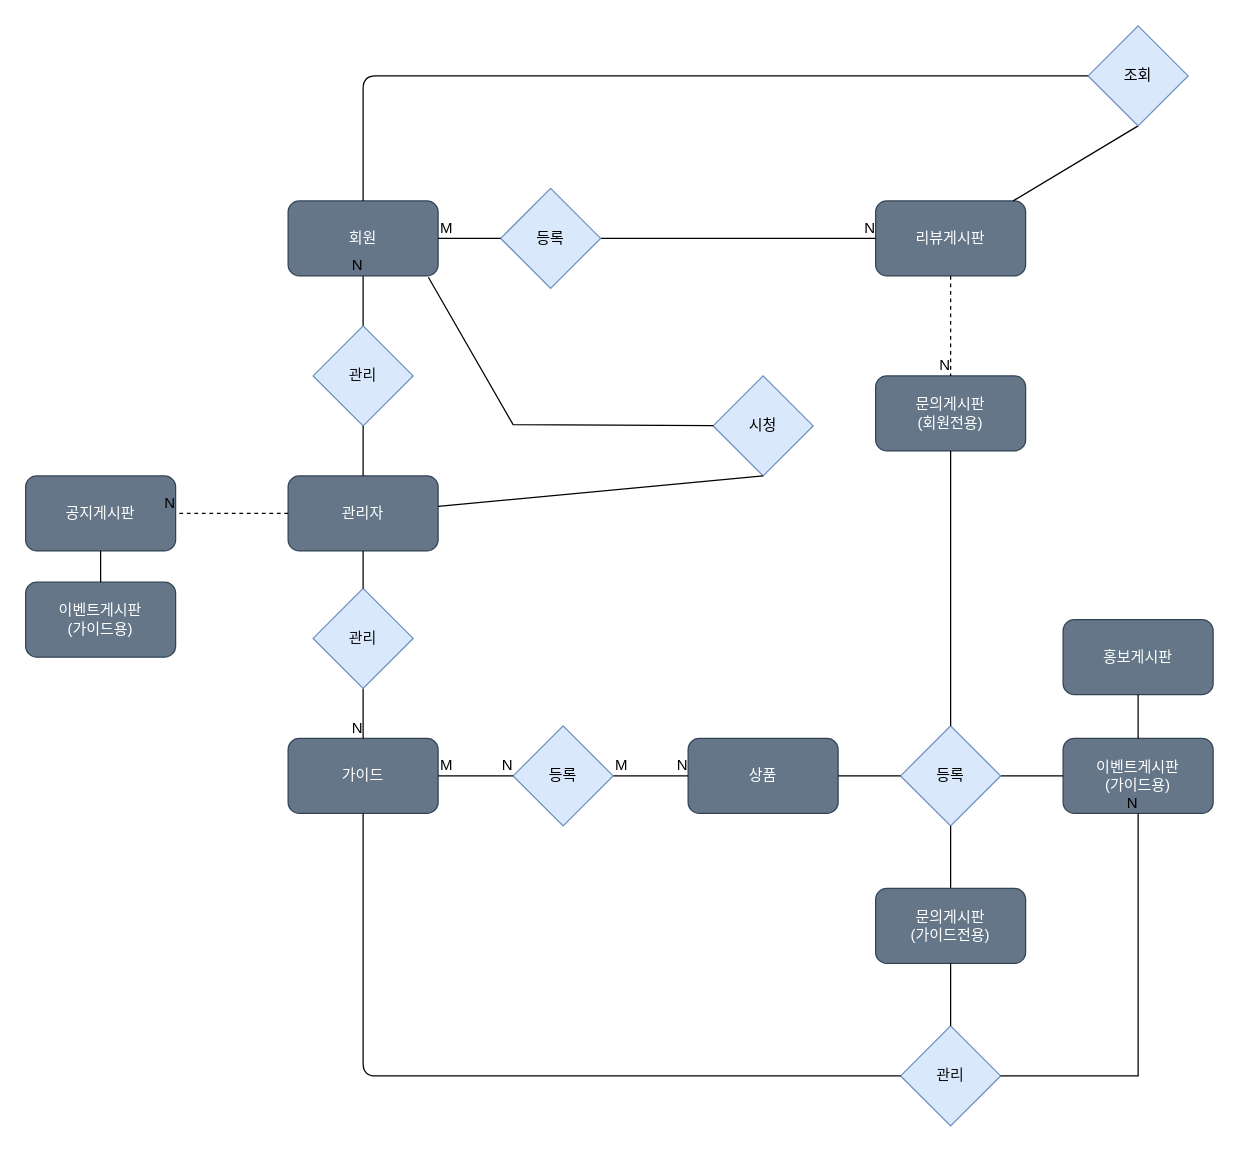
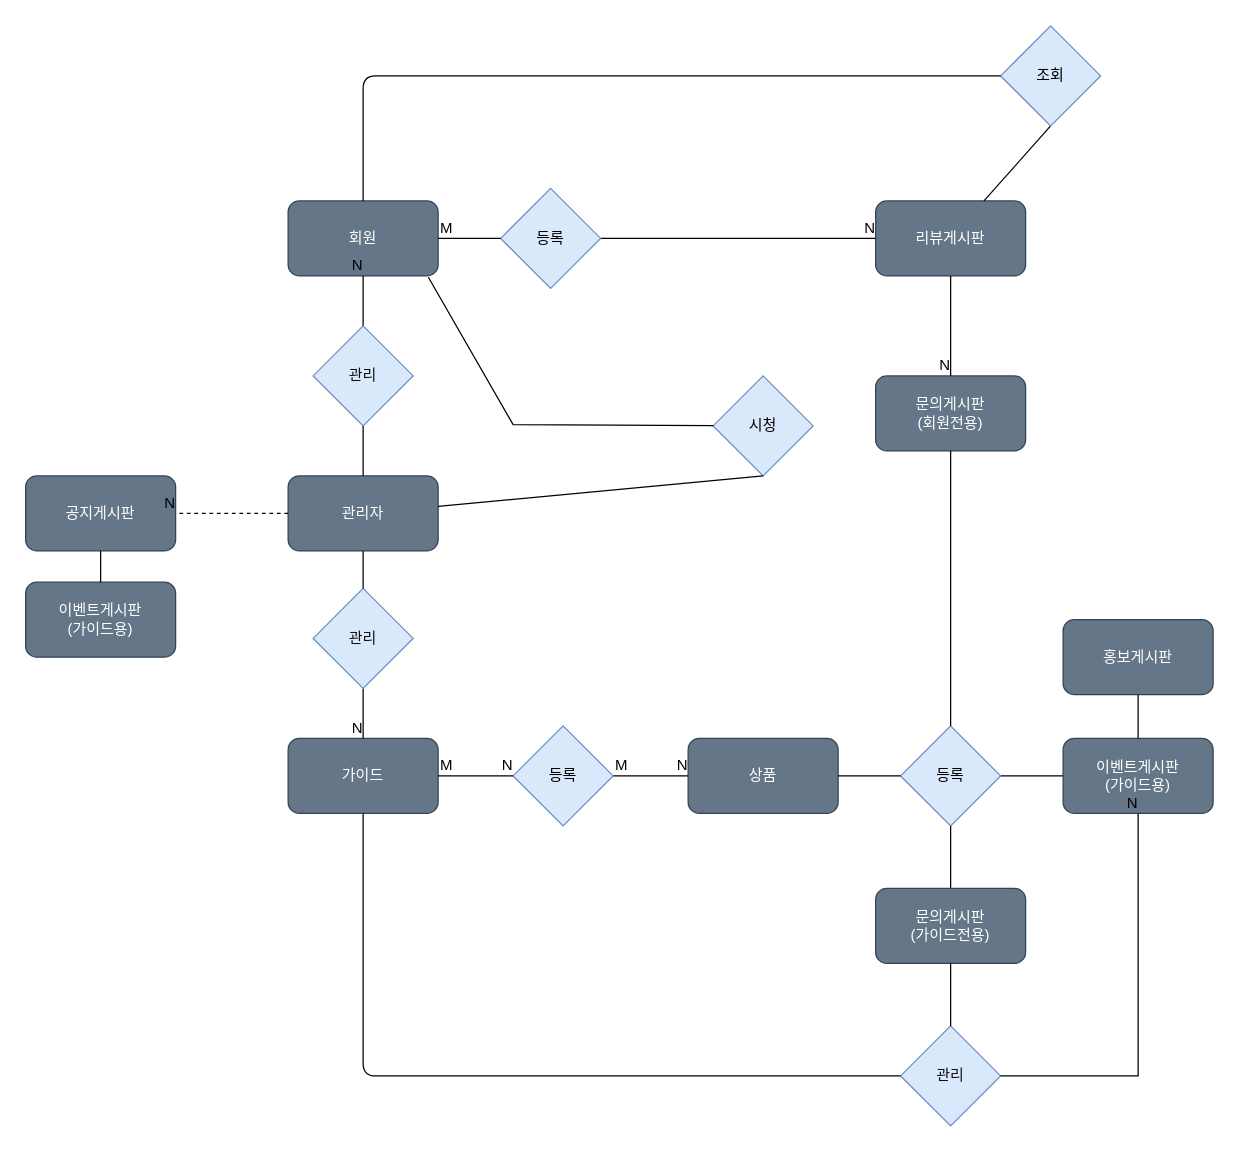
  <mxCell id="0" />
  <mxCell id="1" parent="0" />
  <mxCell id="2" value="회원" style="rounded=1;whiteSpace=wrap;html=1;fontSize=12;glass=0;strokeWidth=1;shadow=0;fillColor=#647687;strokeColor=#314354;fontColor=#ffffff;" parent="1" vertex="1"><mxGeometry x="230" y="160" width="120" height="60" as="geometry" /></mxCell>
  <mxCell id="3" value="상품" style="rounded=1;whiteSpace=wrap;html=1;fontSize=12;glass=0;strokeWidth=1;shadow=0;fillColor=#647687;strokeColor=#314354;fontColor=#ffffff;" parent="1" vertex="1"><mxGeometry x="550" y="590" width="120" height="60" as="geometry" /></mxCell>
  <mxCell id="4" value="가이드&lt;br&gt;" style="rounded=1;whiteSpace=wrap;html=1;fontSize=12;glass=0;strokeWidth=1;shadow=0;fillColor=#647687;strokeColor=#314354;fontColor=#ffffff;" parent="1" vertex="1"><mxGeometry x="230" y="590" width="120" height="60" as="geometry" /></mxCell>
  <mxCell id="5" value="관리자" style="rounded=1;whiteSpace=wrap;html=1;fontSize=12;glass=0;strokeWidth=1;shadow=0;fillColor=#647687;strokeColor=#314354;fontColor=#ffffff;" parent="1" vertex="1"><mxGeometry x="230" y="380" width="120" height="60" as="geometry" /></mxCell>
  <mxCell id="6" value="문의게시판&lt;br&gt;(회원전용)" style="rounded=1;whiteSpace=wrap;html=1;fillColor=#647687;strokeColor=#314354;fontColor=#ffffff;" parent="1" vertex="1"><mxGeometry x="700" y="300" width="120" height="60" as="geometry" /></mxCell>
  <mxCell id="7" value="리뷰게시판" style="rounded=1;whiteSpace=wrap;html=1;fillColor=#647687;strokeColor=#314354;fontColor=#ffffff;" parent="1" vertex="1"><mxGeometry x="700" y="160" width="120" height="60" as="geometry" /></mxCell>
  <mxCell id="8" value="홍보게시판" style="rounded=1;whiteSpace=wrap;html=1;fillColor=#647687;strokeColor=#314354;fontColor=#ffffff;" parent="1" vertex="1"><mxGeometry x="850" y="495" width="120" height="60" as="geometry" /></mxCell>
  <mxCell id="9" value="이벤트게시판&lt;br&gt;(가이드용)" style="rounded=1;whiteSpace=wrap;html=1;fillColor=#647687;strokeColor=#314354;fontColor=#ffffff;" parent="1" vertex="1"><mxGeometry x="850" y="590" width="120" height="60" as="geometry" /></mxCell>
  <mxCell id="10" value="공지게시판" style="rounded=1;whiteSpace=wrap;html=1;fillColor=#647687;strokeColor=#314354;fontColor=#ffffff;" parent="1" vertex="1"><mxGeometry x="20" y="380" width="120" height="60" as="geometry" /></mxCell>
  <mxCell id="11" value="" style="endArrow=none;html=1;fontColor=#0A0A0A;exitX=1;exitY=0.5;exitDx=0;exitDy=0;entryX=0;entryY=0.5;entryDx=0;entryDy=0;" edge="1" parent="1" source="12" target="9"><mxGeometry width="50" height="50" relative="1" as="geometry"><mxPoint x="510" y="330" as="sourcePoint" /><mxPoint x="510" y="220" as="targetPoint" /></mxGeometry></mxCell>
  <mxCell id="12" value="&lt;font color=&quot;#000000&quot;&gt;등록&lt;/font&gt;" style="rhombus;whiteSpace=wrap;html=1;fillColor=#dae8fc;strokeColor=#6c8ebf;" vertex="1" parent="1"><mxGeometry x="720" y="580" width="80" height="80" as="geometry" /></mxCell>
  <mxCell id="13" value="" style="endArrow=none;html=1;fontColor=#0A0A0A;exitX=1;exitY=0.5;exitDx=0;exitDy=0;entryX=0;entryY=0.5;entryDx=0;entryDy=0;" edge="1" parent="1" source="3" target="12"><mxGeometry width="50" height="50" relative="1" as="geometry"><mxPoint x="684" y="610" as="sourcePoint" /><mxPoint x="744" y="440" as="targetPoint" /></mxGeometry></mxCell>
  <mxCell id="14" value="" style="endArrow=none;html=1;fontColor=#0A0A0A;exitX=0.5;exitY=1;exitDx=0;exitDy=0;entryX=0.5;entryY=0;entryDx=0;entryDy=0;" edge="1" parent="1" target="41" source="12"><mxGeometry width="50" height="50" relative="1" as="geometry"><mxPoint x="694" y="620" as="sourcePoint" /><mxPoint x="750" y="730" as="targetPoint" /></mxGeometry></mxCell>
  <mxCell id="15" value="" style="endArrow=none;html=1;fontColor=#0A0A0A;exitX=0.5;exitY=1;exitDx=0;exitDy=0;" edge="1" parent="1" source="39" target="7"><mxGeometry width="50" height="50" relative="1" as="geometry"><mxPoint x="910" y="320" as="sourcePoint" /><mxPoint x="700" y="430" as="targetPoint" /></mxGeometry></mxCell>
  <mxCell id="16" value="" style="endArrow=none;html=1;fontColor=#0A0A0A;entryX=0.5;entryY=1;entryDx=0;entryDy=0;exitX=0.5;exitY=0;exitDx=0;exitDy=0;" edge="1" parent="1" target="6" source="12"><mxGeometry width="50" height="50" relative="1" as="geometry"><mxPoint x="454" y="590" as="sourcePoint" /><mxPoint x="500" y="550" as="targetPoint" /></mxGeometry></mxCell>
  <mxCell id="17" value="" style="endArrow=none;html=1;rounded=0;fontColor=#000000;exitX=1;exitY=0.5;exitDx=0;exitDy=0;entryX=0;entryY=0.5;entryDx=0;entryDy=0;" edge="1" parent="1" source="19" target="7"><mxGeometry relative="1" as="geometry"><mxPoint x="550" y="380" as="sourcePoint" /><mxPoint x="670" y="130" as="targetPoint" /></mxGeometry></mxCell>
  <mxCell id="18" value="N" style="resizable=0;html=1;align=right;verticalAlign=bottom;" connectable="0" vertex="1" parent="17"><mxGeometry x="1" relative="1" as="geometry" /></mxCell>
  <mxCell id="19" value="등록" style="rhombus;whiteSpace=wrap;html=1;fillColor=#dae8fc;strokeColor=#6c8ebf;fontColor=#000000;" vertex="1" parent="1"><mxGeometry x="400" y="150" width="80" height="80" as="geometry" /></mxCell>
  <mxCell id="20" value="" style="endArrow=none;html=1;rounded=0;fontColor=#000000;exitX=1;exitY=0.5;exitDx=0;exitDy=0;entryX=0;entryY=0.5;entryDx=0;entryDy=0;" edge="1" parent="1" source="2" target="19"><mxGeometry relative="1" as="geometry"><mxPoint x="350" y="190" as="sourcePoint" /><mxPoint x="840" y="190" as="targetPoint" /></mxGeometry></mxCell>
  <mxCell id="21" value="M" style="resizable=0;html=1;align=left;verticalAlign=bottom;" connectable="0" vertex="1" parent="20"><mxGeometry x="-1" relative="1" as="geometry" /></mxCell>
  <mxCell id="22" value="" style="endArrow=none;html=1;rounded=0;fontColor=#000000;exitX=0.5;exitY=0;exitDx=0;exitDy=0;entryX=0.5;entryY=1;entryDx=0;entryDy=0;" edge="1" parent="1" source="24" target="2"><mxGeometry relative="1" as="geometry"><mxPoint x="550" y="380" as="sourcePoint" /><mxPoint x="710" y="380" as="targetPoint" /></mxGeometry></mxCell>
  <mxCell id="23" value="N" style="resizable=0;html=1;align=right;verticalAlign=bottom;" connectable="0" vertex="1" parent="22"><mxGeometry x="1" relative="1" as="geometry" /></mxCell>
  <mxCell id="24" value="&lt;font color=&quot;#121212&quot;&gt;관리&lt;/font&gt;" style="rhombus;whiteSpace=wrap;html=1;fillColor=#dae8fc;strokeColor=#6c8ebf;" vertex="1" parent="1"><mxGeometry x="250" y="260" width="80" height="80" as="geometry" /></mxCell>
  <mxCell id="25" value="" style="endArrow=none;html=1;rounded=0;fontColor=#000000;exitX=0.5;exitY=1;exitDx=0;exitDy=0;entryX=0.5;entryY=0;entryDx=0;entryDy=0;" edge="1" parent="1" source="24" target="5"><mxGeometry relative="1" as="geometry"><mxPoint x="350" y="370" as="sourcePoint" /><mxPoint x="380" y="350" as="targetPoint" /></mxGeometry></mxCell>
  <mxCell id="26" value="" style="endArrow=none;html=1;rounded=0;fontColor=#000000;entryX=0.5;entryY=0;entryDx=0;entryDy=0;exitX=0.5;exitY=1;exitDx=0;exitDy=0;" edge="1" parent="1" source="28" target="4"><mxGeometry relative="1" as="geometry"><mxPoint x="370" y="460" as="sourcePoint" /><mxPoint x="380" y="560" as="targetPoint" /></mxGeometry></mxCell>
  <mxCell id="27" value="N" style="resizable=0;html=1;align=right;verticalAlign=bottom;" connectable="0" vertex="1" parent="26"><mxGeometry x="1" relative="1" as="geometry" /></mxCell>
  <mxCell id="28" value="&lt;font color=&quot;#121212&quot;&gt;관리&lt;/font&gt;" style="rhombus;whiteSpace=wrap;html=1;fillColor=#dae8fc;strokeColor=#6c8ebf;" vertex="1" parent="1"><mxGeometry x="250" y="470" width="80" height="80" as="geometry" /></mxCell>
  <mxCell id="29" value="" style="endArrow=none;html=1;rounded=0;fontColor=#000000;exitX=0.5;exitY=0;exitDx=0;exitDy=0;entryX=0.5;entryY=1;entryDx=0;entryDy=0;" edge="1" parent="1" source="28" target="5"><mxGeometry relative="1" as="geometry"><mxPoint x="550" y="440" as="sourcePoint" /><mxPoint x="710" y="440" as="targetPoint" /></mxGeometry></mxCell>
  <mxCell id="30" value="" style="endArrow=none;html=1;rounded=0;fontColor=#000000;entryX=1;entryY=0.5;entryDx=0;entryDy=0;exitX=0;exitY=0.5;exitDx=0;exitDy=0;dashed=1;" edge="1" parent="1" source="5" target="10"><mxGeometry relative="1" as="geometry"><mxPoint x="550" y="440" as="sourcePoint" /><mxPoint x="130" y="300" as="targetPoint" /></mxGeometry></mxCell>
  <mxCell id="31" value="N" style="resizable=0;html=1;align=right;verticalAlign=bottom;" connectable="0" vertex="1" parent="30"><mxGeometry x="1" relative="1" as="geometry" /></mxCell>
  <mxCell id="32" value="" style="endArrow=none;html=1;rounded=0;fontColor=#000000;entryX=0;entryY=0.5;entryDx=0;entryDy=0;exitX=1;exitY=0.5;exitDx=0;exitDy=0;" edge="1" parent="1" source="35" target="3"><mxGeometry relative="1" as="geometry"><mxPoint x="380" y="570" as="sourcePoint" /><mxPoint x="520" y="550" as="targetPoint" /></mxGeometry></mxCell>
  <mxCell id="33" value="M" style="resizable=0;html=1;align=left;verticalAlign=bottom;" connectable="0" vertex="1" parent="32"><mxGeometry x="-1" relative="1" as="geometry" /></mxCell>
  <mxCell id="34" value="N" style="resizable=0;html=1;align=right;verticalAlign=bottom;" connectable="0" vertex="1" parent="32"><mxGeometry x="1" relative="1" as="geometry" /></mxCell>
  <mxCell id="35" value="&lt;font color=&quot;#000000&quot;&gt;등록&lt;/font&gt;" style="rhombus;whiteSpace=wrap;html=1;fillColor=#dae8fc;strokeColor=#6c8ebf;" vertex="1" parent="1"><mxGeometry x="410" y="580" width="80" height="80" as="geometry" /></mxCell>
  <mxCell id="36" value="" style="endArrow=none;html=1;rounded=0;fontColor=#000000;entryX=0;entryY=0.5;entryDx=0;entryDy=0;exitX=1;exitY=0.5;exitDx=0;exitDy=0;" edge="1" parent="1" source="4" target="35"><mxGeometry relative="1" as="geometry"><mxPoint x="350" y="620" as="sourcePoint" /><mxPoint x="564" y="620" as="targetPoint" /></mxGeometry></mxCell>
  <mxCell id="37" value="M" style="resizable=0;html=1;align=left;verticalAlign=bottom;" connectable="0" vertex="1" parent="36"><mxGeometry x="-1" relative="1" as="geometry" /></mxCell>
  <mxCell id="38" value="N" style="resizable=0;html=1;align=right;verticalAlign=bottom;" connectable="0" vertex="1" parent="36"><mxGeometry x="1" relative="1" as="geometry" /></mxCell>
- <mxCell id="39" value="조회" style="rhombus;whiteSpace=wrap;html=1;fillColor=#dae8fc;strokeColor=#6c8ebf;fontColor=#000000;" vertex="1" parent="1"><mxGeometry x="870" y="20" width="80" height="80" as="geometry" /></mxCell>
+ <mxCell id="39" value="조회" style="rhombus;whiteSpace=wrap;html=1;fillColor=#dae8fc;strokeColor=#6c8ebf;fontColor=#000000;" vertex="1" parent="1"><mxGeometry x="800" y="20" width="80" height="80" as="geometry" /></mxCell>
  <mxCell id="40" value="" style="endArrow=none;html=1;fontColor=#0A0A0A;entryX=0;entryY=0.5;entryDx=0;entryDy=0;exitX=0.5;exitY=0;exitDx=0;exitDy=0;" edge="1" parent="1" source="2" target="39"><mxGeometry width="50" height="50" relative="1" as="geometry"><mxPoint x="920" y="340" as="sourcePoint" /><mxPoint x="906" y="254" as="targetPoint" /><Array as="points"><mxPoint x="290" y="60" /></Array></mxGeometry></mxCell>
  <mxCell id="41" value="문의게시판&lt;br&gt;(가이드전용)" style="rounded=1;whiteSpace=wrap;html=1;fillColor=#647687;strokeColor=#314354;fontColor=#ffffff;" vertex="1" parent="1"><mxGeometry x="700" y="710" width="120" height="60" as="geometry" /></mxCell>
  <mxCell id="42" value="" style="endArrow=none;html=1;fontColor=#000000;exitX=0.5;exitY=0;exitDx=0;exitDy=0;" edge="1" parent="1" source="9" target="8"><mxGeometry width="50" height="50" relative="1" as="geometry"><mxPoint x="600" y="470" as="sourcePoint" /><mxPoint x="650" y="420" as="targetPoint" /></mxGeometry></mxCell>
  <mxCell id="43" value="이벤트게시판&lt;br&gt;(가이드용)" style="rounded=1;whiteSpace=wrap;html=1;fillColor=#647687;strokeColor=#314354;fontColor=#ffffff;" vertex="1" parent="1"><mxGeometry x="20" y="465" width="120" height="60" as="geometry" /></mxCell>
- <mxCell id="44" value="" style="endArrow=none;html=1;rounded=0;fontColor=#000000;exitX=0.5;exitY=1;exitDx=0;exitDy=0;entryX=0.5;entryY=0;entryDx=0;entryDy=0;dashed=1;" edge="1" parent="1" source="7" target="6"><mxGeometry relative="1" as="geometry"><mxPoint x="590" y="299.58" as="sourcePoint" /><mxPoint x="750" y="299.58" as="targetPoint" /></mxGeometry></mxCell>
+ <mxCell id="44" value="" style="endArrow=none;html=1;rounded=0;fontColor=#000000;exitX=0.5;exitY=1;exitDx=0;exitDy=0;entryX=0.5;entryY=0;entryDx=0;entryDy=0;" edge="1" parent="1" source="7" target="6"><mxGeometry relative="1" as="geometry"><mxPoint x="590" y="299.58" as="sourcePoint" /><mxPoint x="750" y="299.58" as="targetPoint" /></mxGeometry></mxCell>
  <mxCell id="45" value="N" style="resizable=0;html=1;align=right;verticalAlign=bottom;" connectable="0" vertex="1" parent="44"><mxGeometry x="1" relative="1" as="geometry" /></mxCell>
  <mxCell id="46" value="" style="endArrow=none;html=1;rounded=0;fontColor=#000000;exitX=0.5;exitY=0;exitDx=0;exitDy=0;entryX=0.5;entryY=1;entryDx=0;entryDy=0;" edge="1" parent="1" source="43" target="10"><mxGeometry relative="1" as="geometry"><mxPoint x="550" y="440" as="sourcePoint" /><mxPoint x="710" y="440" as="targetPoint" /></mxGeometry></mxCell>
  <mxCell id="47" value="&lt;font color=&quot;#121212&quot;&gt;관리&lt;/font&gt;" style="rhombus;whiteSpace=wrap;html=1;fillColor=#dae8fc;strokeColor=#6c8ebf;" vertex="1" parent="1"><mxGeometry x="720" y="820" width="80" height="80" as="geometry" /></mxCell>
  <mxCell id="48" value="" style="endArrow=none;html=1;fontColor=#000000;exitX=0;exitY=0.5;exitDx=0;exitDy=0;entryX=0.5;entryY=1;entryDx=0;entryDy=0;" edge="1" parent="1" source="47" target="4"><mxGeometry width="50" height="50" relative="1" as="geometry"><mxPoint x="600" y="610" as="sourcePoint" /><mxPoint x="650" y="560" as="targetPoint" /><Array as="points"><mxPoint x="290" y="860" /></Array></mxGeometry></mxCell>
  <mxCell id="49" value="" style="endArrow=none;html=1;fontColor=#000000;entryX=0.5;entryY=1;entryDx=0;entryDy=0;" edge="1" parent="1" source="47" target="41"><mxGeometry width="50" height="50" relative="1" as="geometry"><mxPoint x="600" y="610" as="sourcePoint" /><mxPoint x="650" y="560" as="targetPoint" /></mxGeometry></mxCell>
  <mxCell id="50" value="" style="endArrow=none;html=1;rounded=0;fontColor=#000000;entryX=0.5;entryY=1;entryDx=0;entryDy=0;exitX=1;exitY=0.5;exitDx=0;exitDy=0;" edge="1" parent="1" source="47" target="9"><mxGeometry relative="1" as="geometry"><mxPoint x="770" y="810" as="sourcePoint" /><mxPoint x="930" y="810" as="targetPoint" /><Array as="points"><mxPoint x="910" y="860" /></Array></mxGeometry></mxCell>
  <mxCell id="51" value="N" style="resizable=0;html=1;align=right;verticalAlign=bottom;" connectable="0" vertex="1" parent="50"><mxGeometry x="1" relative="1" as="geometry" /></mxCell>
  <mxCell id="52" value="시청" style="rhombus;whiteSpace=wrap;html=1;fillColor=#dae8fc;strokeColor=#6c8ebf;fontColor=#000000;" vertex="1" parent="1"><mxGeometry x="570" y="300" width="80" height="80" as="geometry" /></mxCell>
  <mxCell id="53" value="" style="endArrow=none;html=1;rounded=0;fontColor=#000000;exitX=0.935;exitY=1.019;exitDx=0;exitDy=0;exitPerimeter=0;" edge="1" parent="1" source="2" target="52"><mxGeometry relative="1" as="geometry"><mxPoint x="550" y="360" as="sourcePoint" /><mxPoint x="710" y="360" as="targetPoint" /><Array as="points"><mxPoint x="410" y="339" /></Array></mxGeometry></mxCell>
  <mxCell id="54" value="" style="endArrow=none;html=1;rounded=0;fontColor=#000000;exitX=0.5;exitY=1;exitDx=0;exitDy=0;" edge="1" parent="1" source="52" target="5"><mxGeometry relative="1" as="geometry"><mxPoint x="570" y="440" as="sourcePoint" /><mxPoint x="737.312" y="599.348" as="targetPoint" /></mxGeometry></mxCell>
